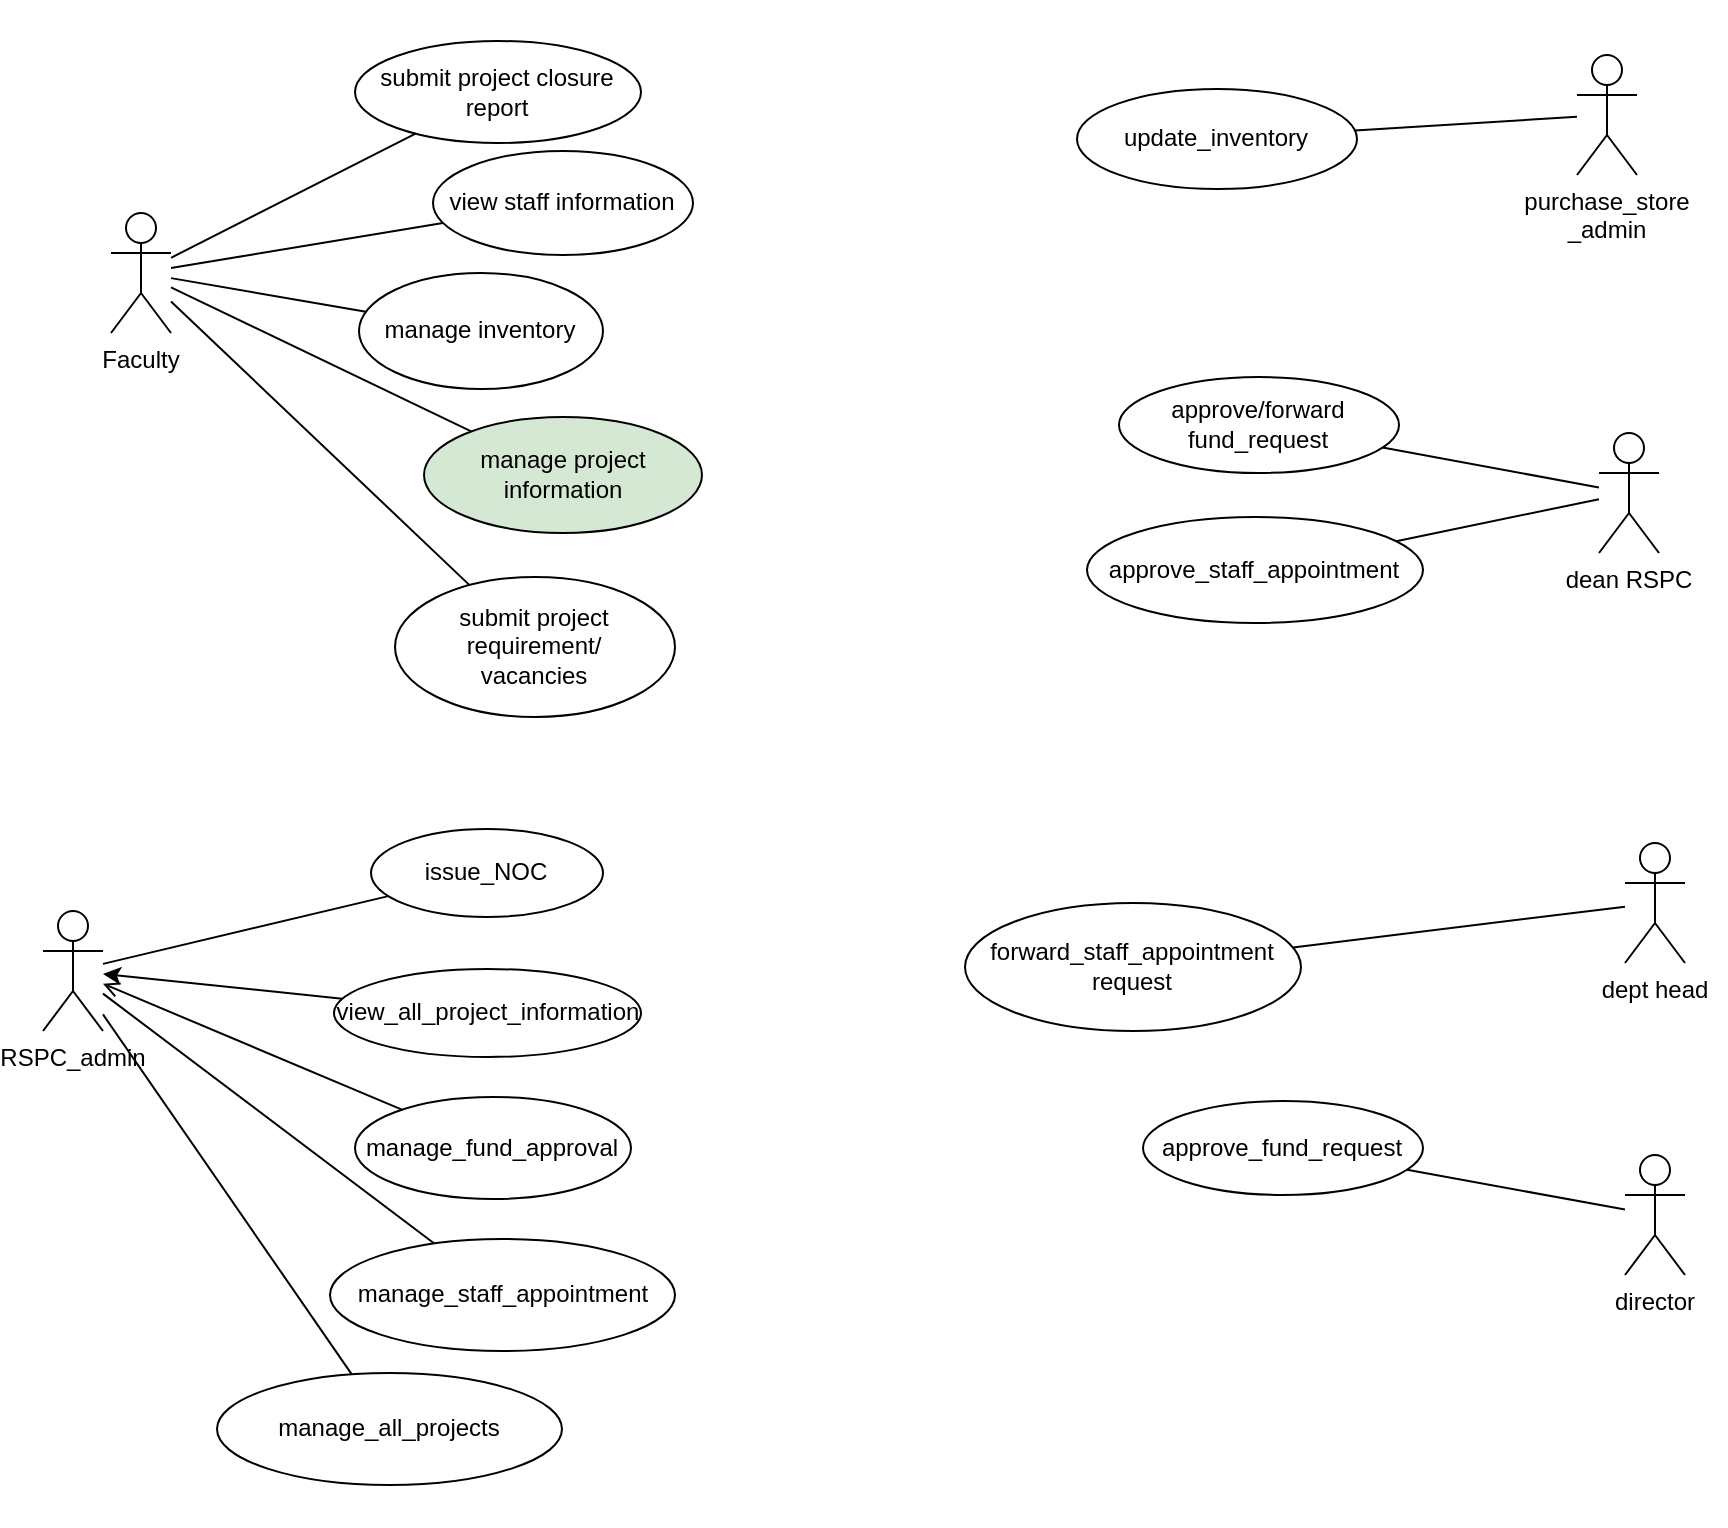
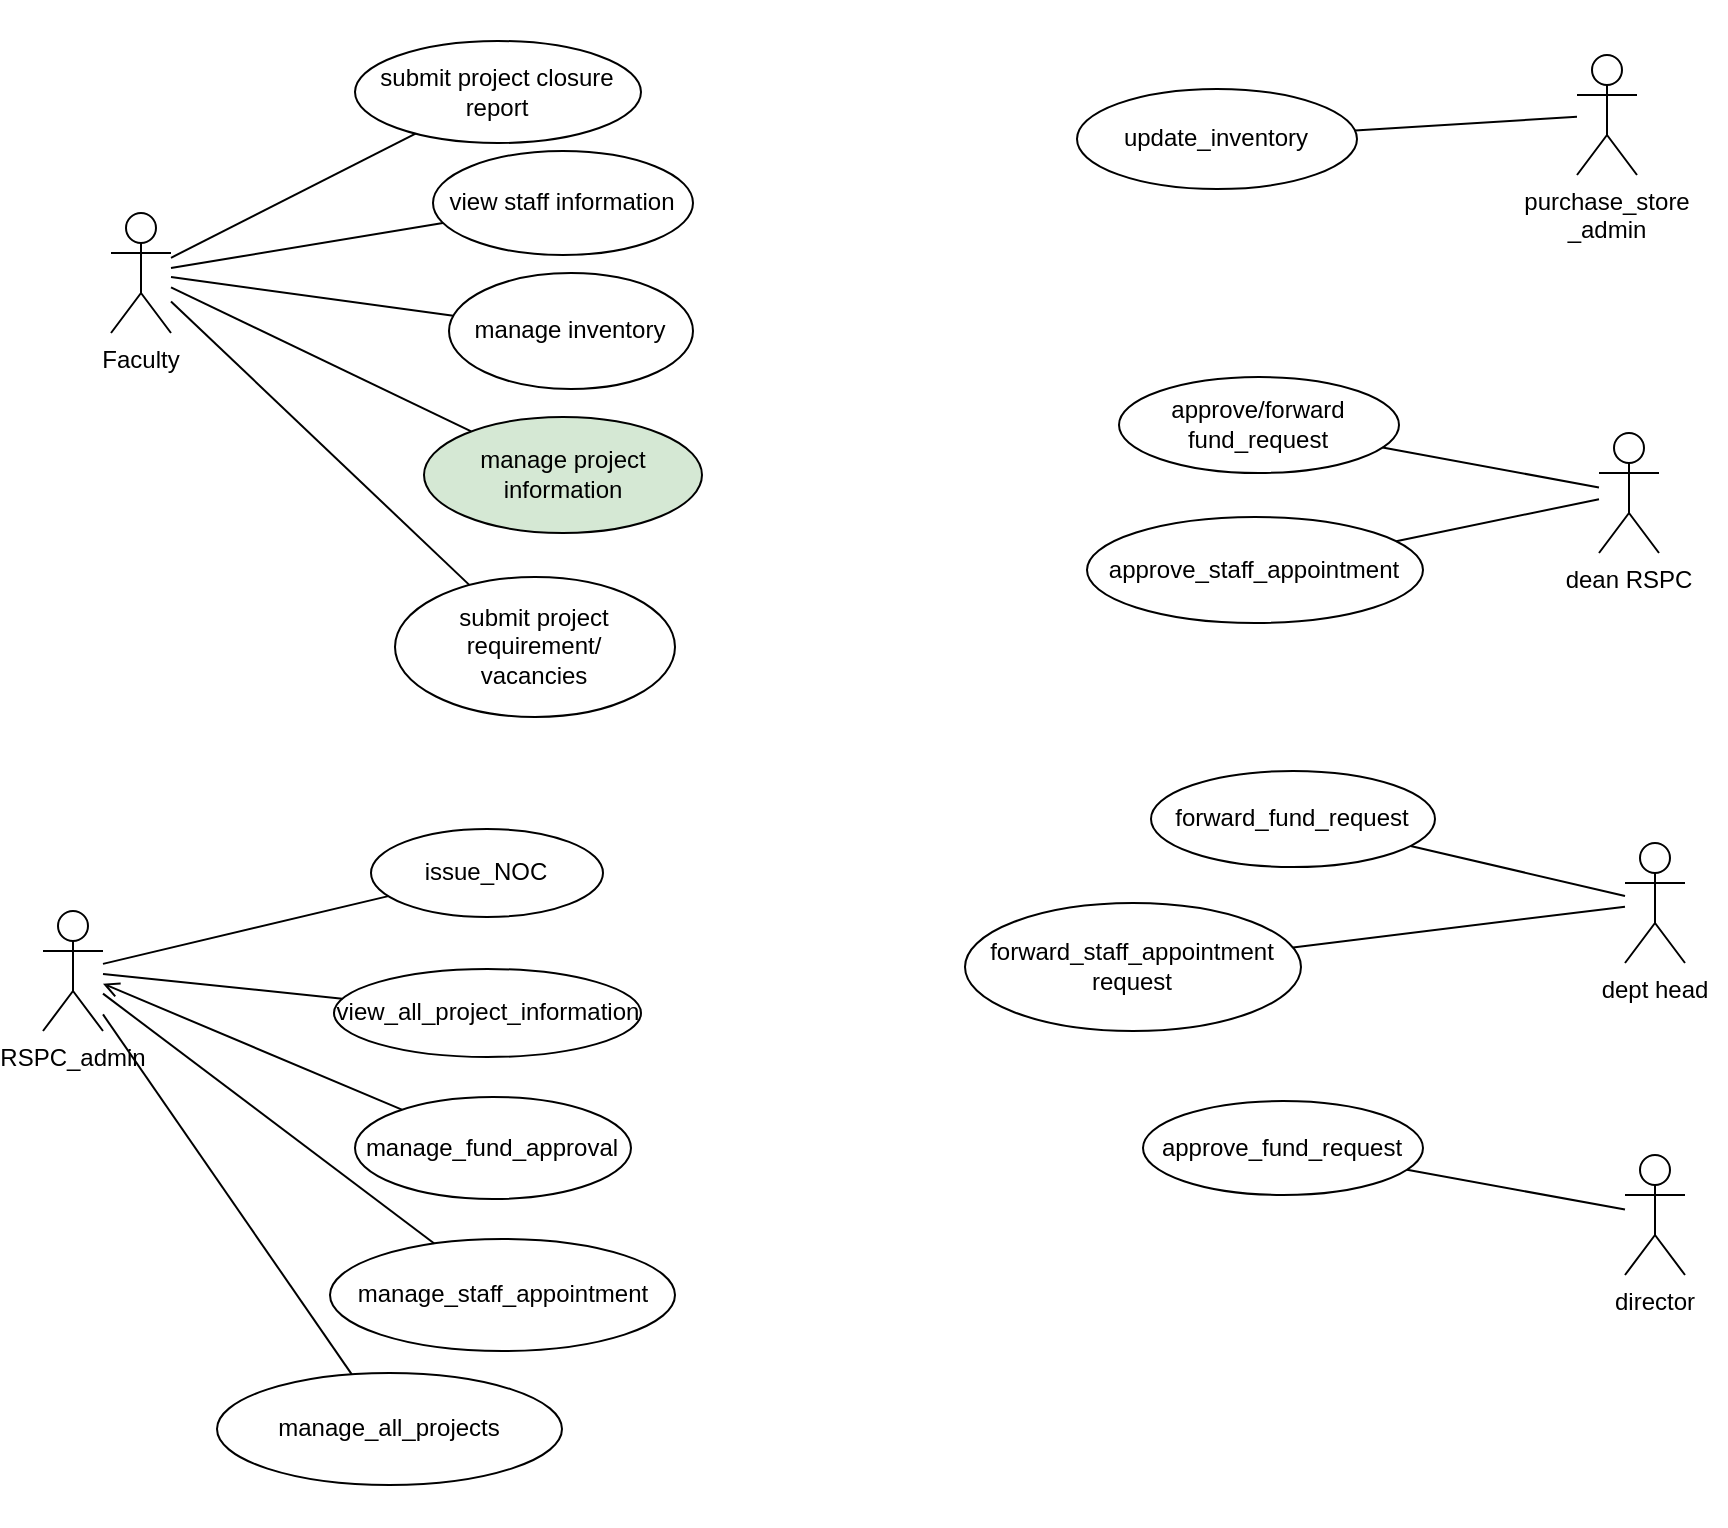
  <mxCell id="0" />
  <mxCell id="1" parent="0" />
  <mxCell id="2" value="Faculty" style="shape=umlActor;verticalLabelPosition=bottom;verticalAlign=top;html=1;outlineConnect=0;" parent="1" vertex="1"><mxGeometry x="54" y="106" width="30" height="60" as="geometry" /></mxCell>
  <mxCell id="3" value="submit project closure report" style="ellipse;whiteSpace=wrap;html=1;" parent="1" vertex="1"><mxGeometry x="176" y="20" width="143" height="51" as="geometry" /></mxCell>
- <mxCell id="4" value="manage inventory" style="ellipse;whiteSpace=wrap;html=1;" parent="1" vertex="1"><mxGeometry x="178" y="136" width="122" height="58" as="geometry" /></mxCell>
+ <mxCell id="4" value="manage inventory" style="ellipse;whiteSpace=wrap;html=1;" parent="1" vertex="1"><mxGeometry x="223" y="136" width="122" height="58" as="geometry" /></mxCell>
  <mxCell id="5" value="view staff information" style="ellipse;whiteSpace=wrap;html=1;" parent="1" vertex="1"><mxGeometry x="215" y="75" width="130" height="52" as="geometry" /></mxCell>
  <mxCell id="6" value="manage project information" style="ellipse;whiteSpace=wrap;html=1;fillColor=#d5e8d4;" parent="1" vertex="1"><mxGeometry x="210.5" y="208" width="139" height="58" as="geometry" /></mxCell>
  <mxCell id="7" value="" style="endArrow=none;html=1;rounded=0;" parent="1" source="2" target="3" edge="1"><mxGeometry width="50" height="50" relative="1" as="geometry"><mxPoint x="229" y="225" as="sourcePoint" /><mxPoint x="279" y="175" as="targetPoint" /></mxGeometry></mxCell>
  <mxCell id="8" value="" style="endArrow=none;html=1;rounded=0;" parent="1" source="2" target="5" edge="1"><mxGeometry width="50" height="50" relative="1" as="geometry"><mxPoint x="229" y="225" as="sourcePoint" /><mxPoint x="279" y="175" as="targetPoint" /></mxGeometry></mxCell>
  <mxCell id="9" value="" style="endArrow=none;html=1;rounded=0;" parent="1" source="4" target="2" edge="1"><mxGeometry width="50" height="50" relative="1" as="geometry"><mxPoint x="229" y="225" as="sourcePoint" /><mxPoint x="279" y="175" as="targetPoint" /></mxGeometry></mxCell>
  <mxCell id="10" value="" style="endArrow=none;html=1;rounded=0;" parent="1" source="6" target="2" edge="1"><mxGeometry width="50" height="50" relative="1" as="geometry"><mxPoint x="229" y="225" as="sourcePoint" /><mxPoint x="279" y="175" as="targetPoint" /></mxGeometry></mxCell>
  <mxCell id="11" value="submit project requirement/&lt;br&gt;vacancies" style="ellipse;whiteSpace=wrap;html=1;" parent="1" vertex="1"><mxGeometry x="196" y="288" width="140" height="70" as="geometry" /></mxCell>
  <mxCell id="12" value="" style="endArrow=none;html=1;rounded=0;" parent="1" source="11" target="2" edge="1"><mxGeometry width="50" height="50" relative="1" as="geometry"><mxPoint x="201" y="349" as="sourcePoint" /><mxPoint x="251" y="299" as="targetPoint" /></mxGeometry></mxCell>
  <mxCell id="13" value="update_inventory" style="ellipse;whiteSpace=wrap;html=1;" parent="1" vertex="1"><mxGeometry x="537" y="44" width="140" height="50" as="geometry" /></mxCell>
  <mxCell id="14" value="purchase_store&lt;br&gt;_admin" style="shape=umlActor;verticalLabelPosition=bottom;verticalAlign=top;html=1;outlineConnect=0;" parent="1" vertex="1"><mxGeometry x="787" y="27" width="30" height="60" as="geometry" /></mxCell>
  <mxCell id="15" value="" style="endArrow=none;html=1;rounded=0;" parent="1" source="13" target="14" edge="1"><mxGeometry width="50" height="50" relative="1" as="geometry"><mxPoint x="349" y="189" as="sourcePoint" /><mxPoint x="399" y="139" as="targetPoint" /></mxGeometry></mxCell>
  <mxCell id="16" value="RSPC_admin" style="shape=umlActor;verticalLabelPosition=bottom;verticalAlign=top;html=1;outlineConnect=0;" parent="1" vertex="1"><mxGeometry x="20" y="455" width="30" height="60" as="geometry" /></mxCell>
  <mxCell id="17" value="issue_NOC" style="ellipse;whiteSpace=wrap;html=1;" parent="1" vertex="1"><mxGeometry x="184" y="414" width="116" height="44" as="geometry" /></mxCell>
  <mxCell id="18" value="" style="endArrow=none;html=1;rounded=0;" parent="1" source="17" target="16" edge="1"><mxGeometry width="50" height="50" relative="1" as="geometry"><mxPoint x="331" y="475" as="sourcePoint" /><mxPoint x="381" y="425" as="targetPoint" /></mxGeometry></mxCell>
  <mxCell id="19" value="view_all_project_information" style="ellipse;whiteSpace=wrap;html=1;" parent="1" vertex="1"><mxGeometry x="165.5" y="484" width="153.5" height="44" as="geometry" /></mxCell>
- <mxCell id="20" value="" style="endArrow=classic;html=1;rounded=0;" parent="1" source="19" target="16" edge="1"><mxGeometry width="50" height="50" relative="1" as="geometry"><mxPoint x="331" y="475" as="sourcePoint" /><mxPoint x="381" y="425" as="targetPoint" /></mxGeometry></mxCell>
+ <mxCell id="20" value="" style="endArrow=none;html=1;rounded=0;" parent="1" source="19" target="16" edge="1"><mxGeometry width="50" height="50" relative="1" as="geometry"><mxPoint x="331" y="475" as="sourcePoint" /><mxPoint x="381" y="425" as="targetPoint" /></mxGeometry></mxCell>
  <mxCell id="21" value="dean RSPC" style="shape=umlActor;verticalLabelPosition=bottom;verticalAlign=top;html=1;outlineConnect=0;" parent="1" vertex="1"><mxGeometry x="798" y="216" width="30" height="60" as="geometry" /></mxCell>
  <mxCell id="22" value="approve/forward &lt;br&gt;fund_request" style="ellipse;whiteSpace=wrap;html=1;" parent="1" vertex="1"><mxGeometry x="558" y="188" width="140" height="48" as="geometry" /></mxCell>
  <mxCell id="23" value="" style="endArrow=none;html=1;rounded=0;" parent="1" source="22" target="21" edge="1"><mxGeometry width="50" height="50" relative="1" as="geometry"><mxPoint x="401" y="355" as="sourcePoint" /><mxPoint x="451" y="305" as="targetPoint" /></mxGeometry></mxCell>
  <mxCell id="24" value="approve_staff_appointment" style="ellipse;whiteSpace=wrap;html=1;" parent="1" vertex="1"><mxGeometry x="542" y="258" width="168" height="53" as="geometry" /></mxCell>
  <mxCell id="25" value="" style="endArrow=none;html=1;rounded=0;" parent="1" source="24" target="21" edge="1"><mxGeometry width="50" height="50" relative="1" as="geometry"><mxPoint x="401" y="355" as="sourcePoint" /><mxPoint x="451" y="305" as="targetPoint" /></mxGeometry></mxCell>
  <mxCell id="26" value="director" style="shape=umlActor;verticalLabelPosition=bottom;verticalAlign=top;html=1;outlineConnect=0;" parent="1" vertex="1"><mxGeometry x="811" y="577" width="30" height="60" as="geometry" /></mxCell>
  <mxCell id="27" value="approve_fund_request" style="ellipse;whiteSpace=wrap;html=1;" parent="1" vertex="1"><mxGeometry x="570" y="550" width="140" height="47" as="geometry" /></mxCell>
  <mxCell id="28" value="" style="endArrow=none;html=1;rounded=0;" parent="1" source="27" target="26" edge="1"><mxGeometry width="50" height="50" relative="1" as="geometry"><mxPoint x="401" y="355" as="sourcePoint" /><mxPoint x="451" y="305" as="targetPoint" /></mxGeometry></mxCell>
+ <mxCell id="29" value="forward_fund_request" style="ellipse;whiteSpace=wrap;html=1;" parent="1" vertex="1"><mxGeometry x="574" y="385" width="142" height="48" as="geometry" /></mxCell>
  <mxCell id="30" value="dept head" style="shape=umlActor;verticalLabelPosition=bottom;verticalAlign=top;html=1;outlineConnect=0;" parent="1" vertex="1"><mxGeometry x="811" y="421" width="30" height="60" as="geometry" /></mxCell>
  <mxCell id="31" value="forward_staff_appointment&lt;br&gt;request" style="ellipse;whiteSpace=wrap;html=1;" parent="1" vertex="1"><mxGeometry x="481" y="451" width="168" height="64" as="geometry" /></mxCell>
+ <mxCell id="32" value="" style="endArrow=none;html=1;rounded=0;" parent="1" source="29" target="30" edge="1"><mxGeometry width="50" height="50" relative="1" as="geometry"><mxPoint x="401" y="467" as="sourcePoint" /><mxPoint x="451" y="417" as="targetPoint" /></mxGeometry></mxCell>
  <mxCell id="33" value="" style="endArrow=none;html=1;rounded=0;" parent="1" source="31" target="30" edge="1"><mxGeometry width="50" height="50" relative="1" as="geometry"><mxPoint x="401" y="467" as="sourcePoint" /><mxPoint x="451" y="417" as="targetPoint" /></mxGeometry></mxCell>
  <mxCell id="34" value="manage_fund_approval" style="ellipse;whiteSpace=wrap;html=1;" parent="1" vertex="1"><mxGeometry x="176" y="548" width="138" height="51" as="geometry" /></mxCell>
  <mxCell id="35" value="manage_staff_appointment" style="ellipse;whiteSpace=wrap;html=1;" parent="1" vertex="1"><mxGeometry x="163.5" y="619" width="172.5" height="56" as="geometry" /></mxCell>
  <mxCell id="36" value="" style="endArrow=open;html=1;rounded=0;" parent="1" source="34" target="16" edge="1"><mxGeometry width="50" height="50" relative="1" as="geometry"><mxPoint x="401" y="553" as="sourcePoint" /><mxPoint x="451" y="503" as="targetPoint" /></mxGeometry></mxCell>
  <mxCell id="37" value="" style="endArrow=none;html=1;rounded=0;" parent="1" source="35" target="16" edge="1"><mxGeometry width="50" height="50" relative="1" as="geometry"><mxPoint x="401" y="553" as="sourcePoint" /><mxPoint x="451" y="503" as="targetPoint" /></mxGeometry></mxCell>
  <mxCell id="38" value="manage_all_projects" style="ellipse;whiteSpace=wrap;html=1;" vertex="1" parent="1"><mxGeometry x="107" y="686" width="172.5" height="56" as="geometry" /></mxCell>
  <mxCell id="39" value="" style="endArrow=none;html=1;rounded=0;" edge="1" parent="1" source="38" target="16"><mxGeometry width="50" height="50" relative="1" as="geometry"><mxPoint x="226" y="631" as="sourcePoint" /><mxPoint x="60" y="506" as="targetPoint" /></mxGeometry></mxCell>
